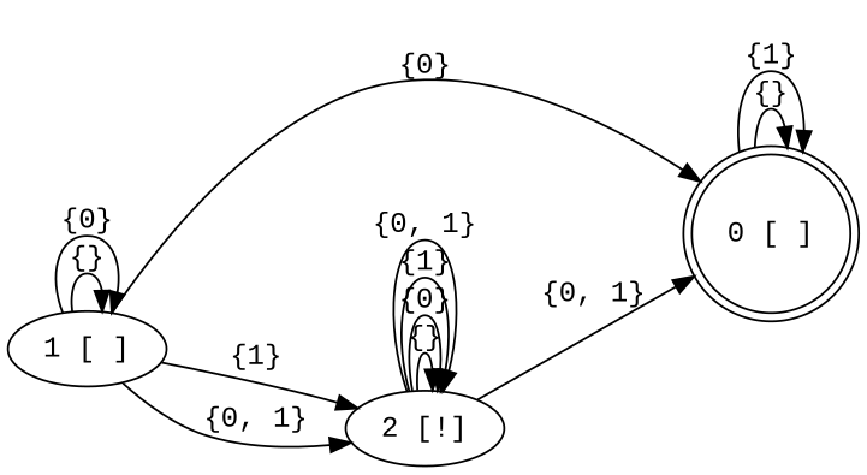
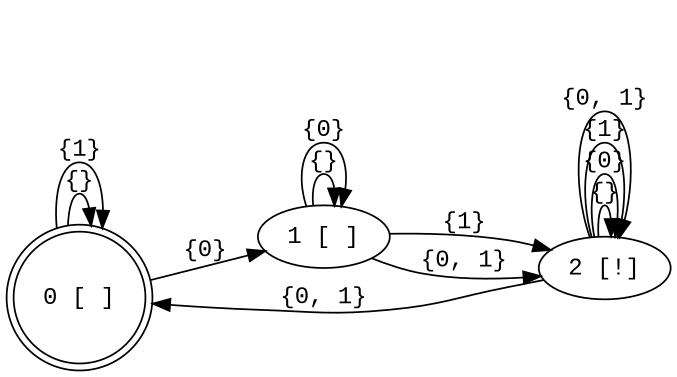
  digraph {
    fontname="Liberation Mono"
    rankdir=LR
    node [fontname="Liberation Mono" shape=ellipse]
    edge [fontname="Liberation Mono"]
    n1 [label="0 [ ]" shape=doublecircle]
    n2 [label="1 [ ]"]
    n3 [label="2 [!]"]
    n1 -> n1 [label="{}"]
    n1 -> n1 [label="{1}"]
-   n2 -> n1 [label="{0}"]
+   n1 -> n2 [label="{0}"]
    n2 -> n2 [label="{}"]
    n2 -> n2 [label="{0}"]
    n2 -> n3 [label="{1}"]
    n2 -> n3 [label="{0, 1}"]
    n3 -> n1 [label="{0, 1}"]
    n3 -> n3 [label="{}"]
    n3 -> n3 [label="{0}"]
    n3 -> n3 [label="{1}"]
    n3 -> n3 [label="{0, 1}"]
  }
